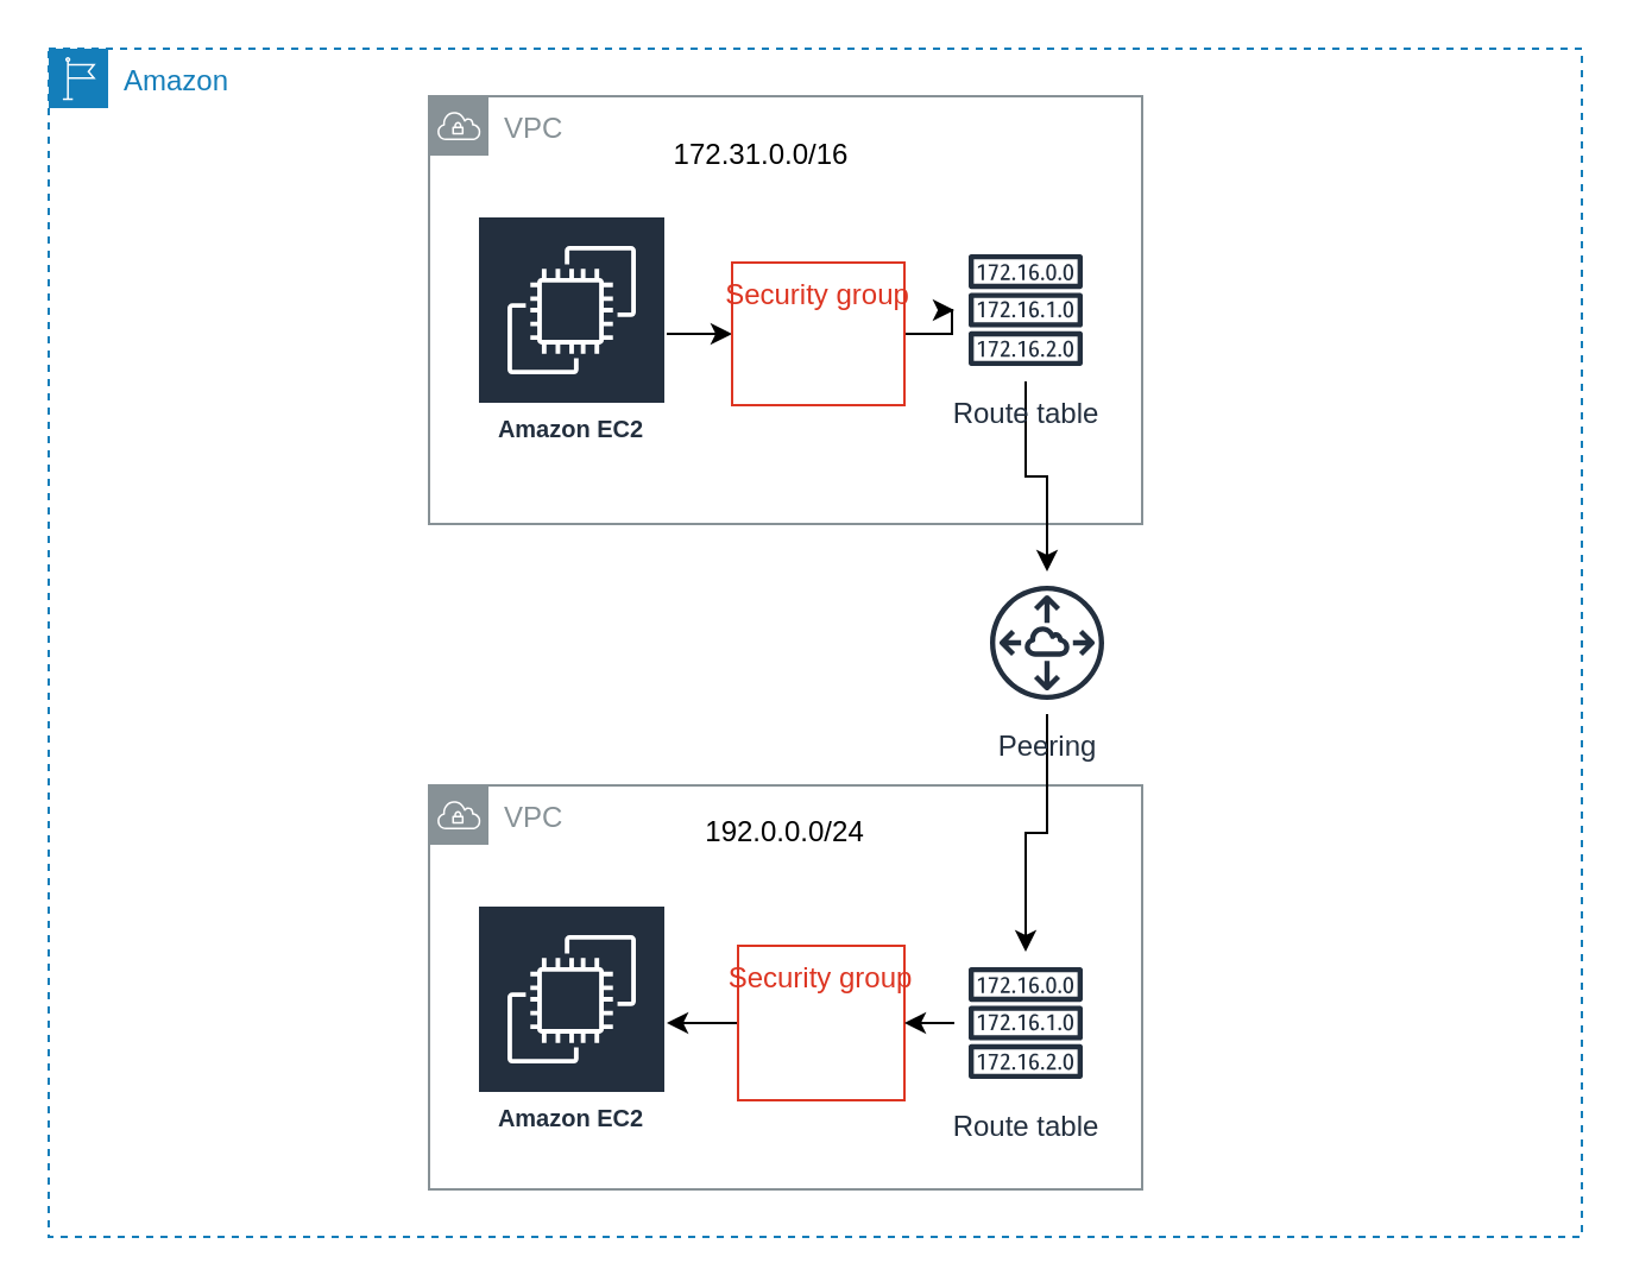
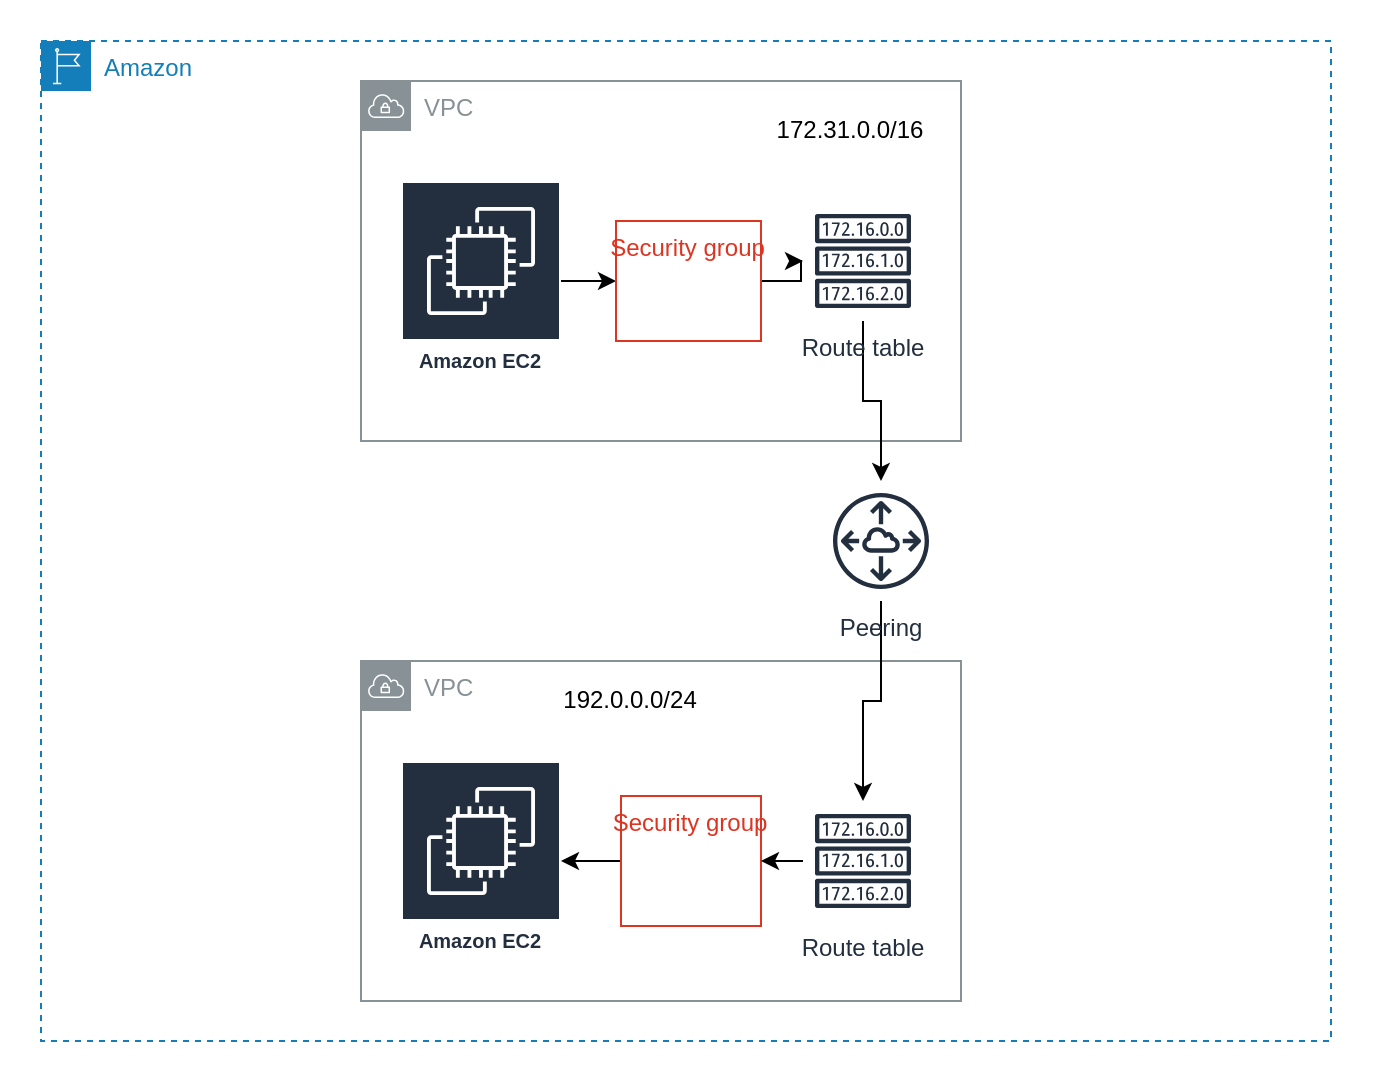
  <mxCell id="0" />
  <mxCell id="1" parent="0" />
  <mxCell id="2" value="Amazon" style="points=[[0,0],[0.25,0],[0.5,0],[0.75,0],[1,0],[1,0.25],[1,0.5],[1,0.75],[1,1],[0.75,1],[0.5,1],[0.25,1],[0,1],[0,0.75],[0,0.5],[0,0.25]];outlineConnect=0;gradientColor=none;html=1;whiteSpace=wrap;fontSize=12;fontStyle=0;container=1;pointerEvents=0;collapsible=0;recursiveResize=0;shape=mxgraph.aws4.group;grIcon=mxgraph.aws4.group_region;strokeColor=#147EBA;fillColor=none;verticalAlign=top;align=left;spacingLeft=30;fontColor=#147EBA;dashed=1;" vertex="1" parent="1"><mxGeometry x="20" y="20" width="645" height="500" as="geometry" /></mxCell>
  <mxCell id="3" value="VPC" style="sketch=0;outlineConnect=0;gradientColor=none;html=1;whiteSpace=wrap;fontSize=12;fontStyle=0;shape=mxgraph.aws4.group;grIcon=mxgraph.aws4.group_vpc;strokeColor=#879196;fillColor=none;verticalAlign=top;align=left;spacingLeft=30;fontColor=#879196;dashed=0;" vertex="1" parent="2"><mxGeometry x="160" y="20" width="300" height="180" as="geometry" /></mxCell>
  <mxCell id="4" value="VPC" style="sketch=0;outlineConnect=0;gradientColor=none;html=1;whiteSpace=wrap;fontSize=12;fontStyle=0;shape=mxgraph.aws4.group;grIcon=mxgraph.aws4.group_vpc;strokeColor=#879196;fillColor=none;verticalAlign=top;align=left;spacingLeft=30;fontColor=#879196;dashed=0;" vertex="1" parent="2"><mxGeometry x="160" y="310" width="300" height="170" as="geometry" /></mxCell>
  <mxCell id="5" value="" style="edgeStyle=orthogonalEdgeStyle;rounded=0;orthogonalLoop=1;jettySize=auto;html=1;" edge="1" parent="2" source="6" target="9"><mxGeometry relative="1" as="geometry" /></mxCell>
  <mxCell id="6" value="Amazon EC2" style="sketch=0;outlineConnect=0;fontColor=#232F3E;gradientColor=none;strokeColor=#ffffff;fillColor=#232F3E;dashed=0;verticalLabelPosition=middle;verticalAlign=bottom;align=center;html=1;whiteSpace=wrap;fontSize=10;fontStyle=1;spacing=3;shape=mxgraph.aws4.productIcon;prIcon=mxgraph.aws4.ec2;" vertex="1" parent="2"><mxGeometry x="180" y="70" width="80" height="100" as="geometry" /></mxCell>
  <mxCell id="7" value="Amazon EC2" style="sketch=0;outlineConnect=0;fontColor=#232F3E;gradientColor=none;strokeColor=#ffffff;fillColor=#232F3E;dashed=0;verticalLabelPosition=middle;verticalAlign=bottom;align=center;html=1;whiteSpace=wrap;fontSize=10;fontStyle=1;spacing=3;shape=mxgraph.aws4.productIcon;prIcon=mxgraph.aws4.ec2;" vertex="1" parent="2"><mxGeometry x="180" y="360" width="80" height="100" as="geometry" /></mxCell>
  <mxCell id="8" value="" style="edgeStyle=orthogonalEdgeStyle;rounded=0;orthogonalLoop=1;jettySize=auto;html=1;" edge="1" parent="2" source="9" target="13"><mxGeometry relative="1" as="geometry" /></mxCell>
  <mxCell id="9" value="Security group" style="fillColor=none;strokeColor=#DD3522;verticalAlign=top;fontStyle=0;fontColor=#DD3522;" vertex="1" parent="2"><mxGeometry x="287.5" y="90" width="72.5" height="60" as="geometry" /></mxCell>
  <mxCell id="10" value="" style="edgeStyle=orthogonalEdgeStyle;rounded=0;orthogonalLoop=1;jettySize=auto;html=1;" edge="1" parent="2" source="11" target="7"><mxGeometry relative="1" as="geometry" /></mxCell>
  <mxCell id="11" value="Security group" style="fillColor=none;strokeColor=#DD3522;verticalAlign=top;fontStyle=0;fontColor=#DD3522;" vertex="1" parent="2"><mxGeometry x="290" y="377.5" width="70" height="65" as="geometry" /></mxCell>
  <mxCell id="12" value="" style="edgeStyle=orthogonalEdgeStyle;rounded=0;orthogonalLoop=1;jettySize=auto;html=1;" edge="1" parent="2" source="13" target="17"><mxGeometry relative="1" as="geometry" /></mxCell>
  <mxCell id="13" value="Route table" style="sketch=0;outlineConnect=0;fontColor=#232F3E;gradientColor=none;strokeColor=#232F3E;fillColor=#ffffff;dashed=0;verticalLabelPosition=bottom;verticalAlign=top;align=center;html=1;fontSize=12;fontStyle=0;aspect=fixed;shape=mxgraph.aws4.resourceIcon;resIcon=mxgraph.aws4.route_table;" vertex="1" parent="2"><mxGeometry x="381" y="80" width="60" height="60" as="geometry" /></mxCell>
  <mxCell id="14" value="" style="edgeStyle=orthogonalEdgeStyle;rounded=0;orthogonalLoop=1;jettySize=auto;html=1;" edge="1" parent="2" source="15" target="11"><mxGeometry relative="1" as="geometry" /></mxCell>
  <mxCell id="15" value="Route table" style="sketch=0;outlineConnect=0;fontColor=#232F3E;gradientColor=none;strokeColor=#232F3E;fillColor=#ffffff;dashed=0;verticalLabelPosition=bottom;verticalAlign=top;align=center;html=1;fontSize=12;fontStyle=0;aspect=fixed;shape=mxgraph.aws4.resourceIcon;resIcon=mxgraph.aws4.route_table;" vertex="1" parent="2"><mxGeometry x="381" y="380" width="60" height="60" as="geometry" /></mxCell>
  <mxCell id="16" value="" style="edgeStyle=orthogonalEdgeStyle;rounded=0;orthogonalLoop=1;jettySize=auto;html=1;" edge="1" parent="2" source="17" target="15"><mxGeometry relative="1" as="geometry" /></mxCell>
  <mxCell id="17" value="Peering" style="sketch=0;outlineConnect=0;fontColor=#232F3E;gradientColor=none;strokeColor=#232F3E;fillColor=#ffffff;dashed=0;verticalLabelPosition=bottom;verticalAlign=top;align=center;html=1;fontSize=12;fontStyle=0;aspect=fixed;shape=mxgraph.aws4.resourceIcon;resIcon=mxgraph.aws4.peering;" vertex="1" parent="2"><mxGeometry x="390" y="220" width="60" height="60" as="geometry" /></mxCell>
- <mxCell id="18" value="172.31.0.0/16" style="text;html=1;strokeColor=none;fillColor=none;align=center;verticalAlign=middle;whiteSpace=wrap;rounded=0;" vertex="1" parent="2"><mxGeometry x="270" y="30" width="60" height="30" as="geometry" /></mxCell>
- <mxCell id="19" value="192.0.0.0/24" style="text;html=1;strokeColor=none;fillColor=none;align=center;verticalAlign=middle;whiteSpace=wrap;rounded=0;" vertex="1" parent="2"><mxGeometry x="280" y="315" width="60" height="30" as="geometry" /></mxCell>
+ <mxCell id="18" value="172.31.0.0/16" style="text;html=1;strokeColor=none;fillColor=none;align=center;verticalAlign=middle;whiteSpace=wrap;rounded=0;" vertex="1" parent="2"><mxGeometry x="375" y="30" width="60" height="30" as="geometry" /></mxCell>
+ <mxCell id="19" value="192.0.0.0/24" style="text;html=1;strokeColor=none;fillColor=none;align=center;verticalAlign=middle;whiteSpace=wrap;rounded=0;" vertex="1" parent="2"><mxGeometry x="265" y="315" width="60" height="30" as="geometry" /></mxCell>
